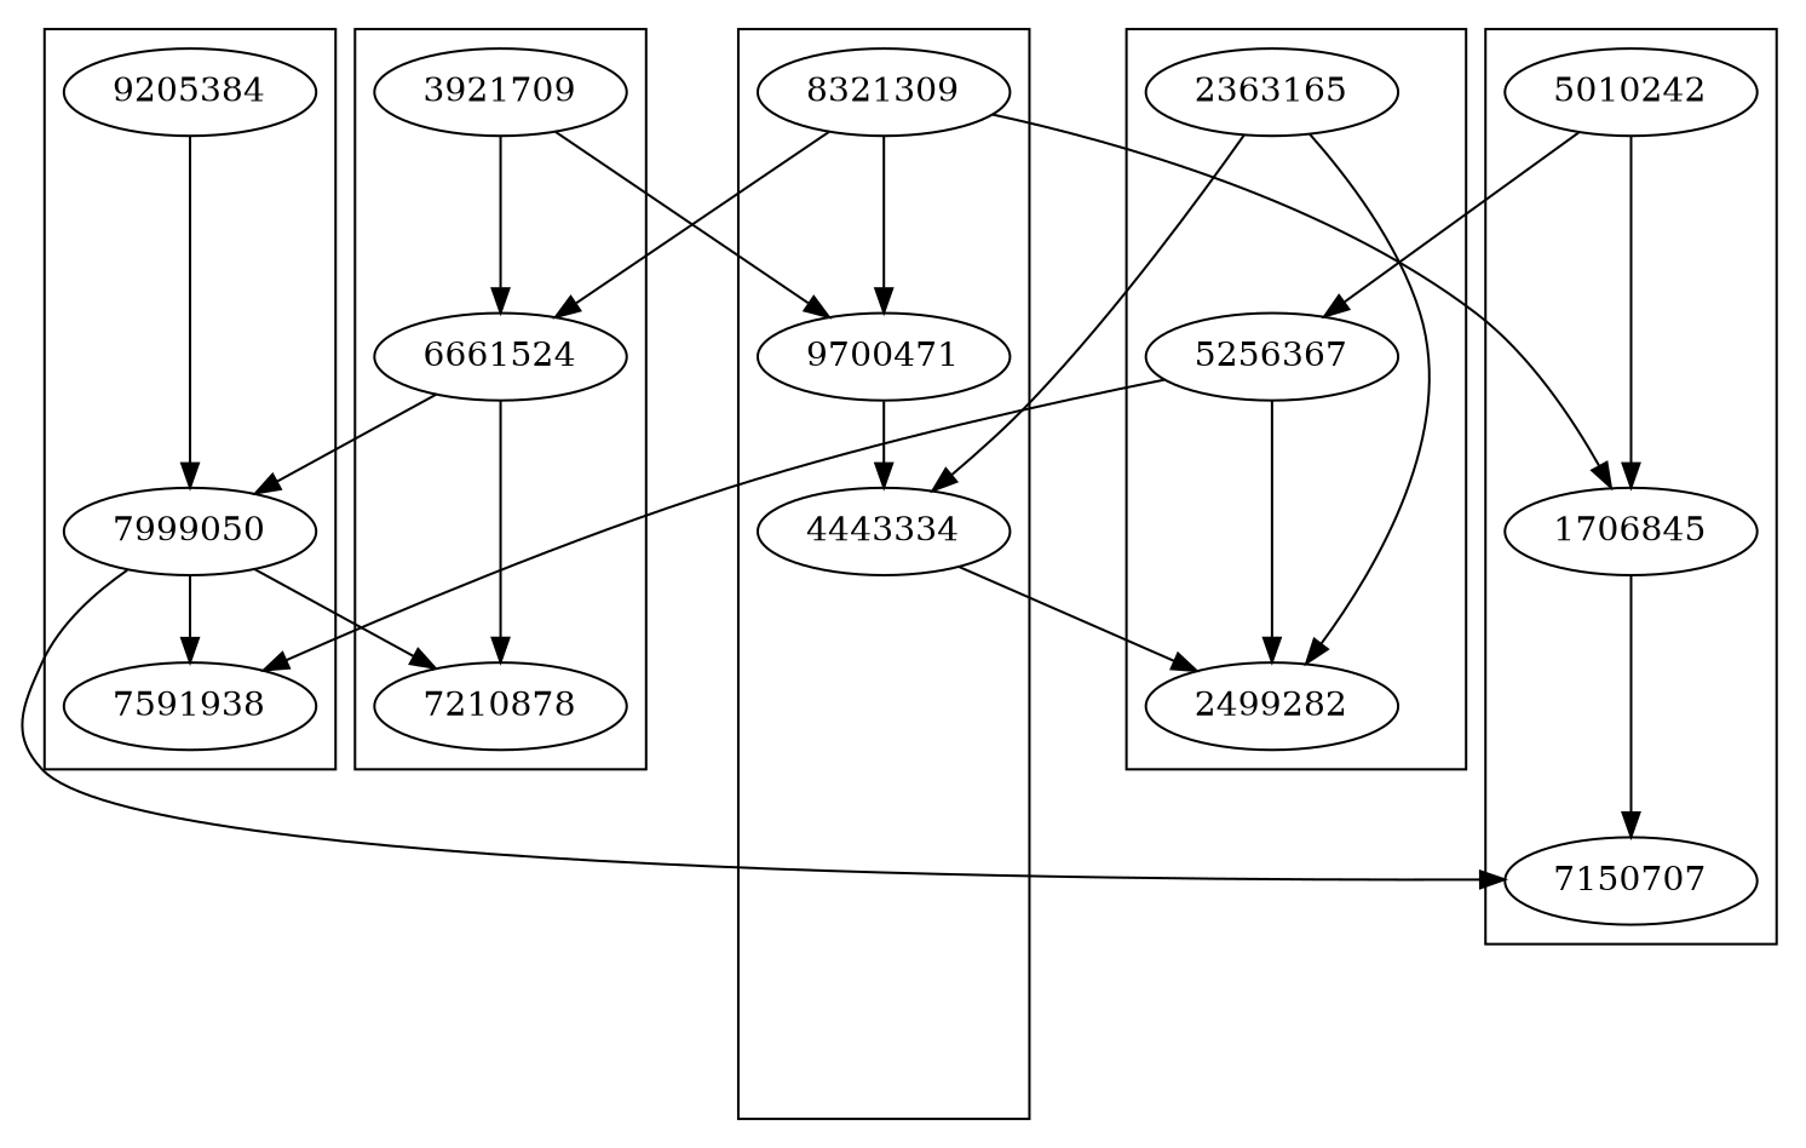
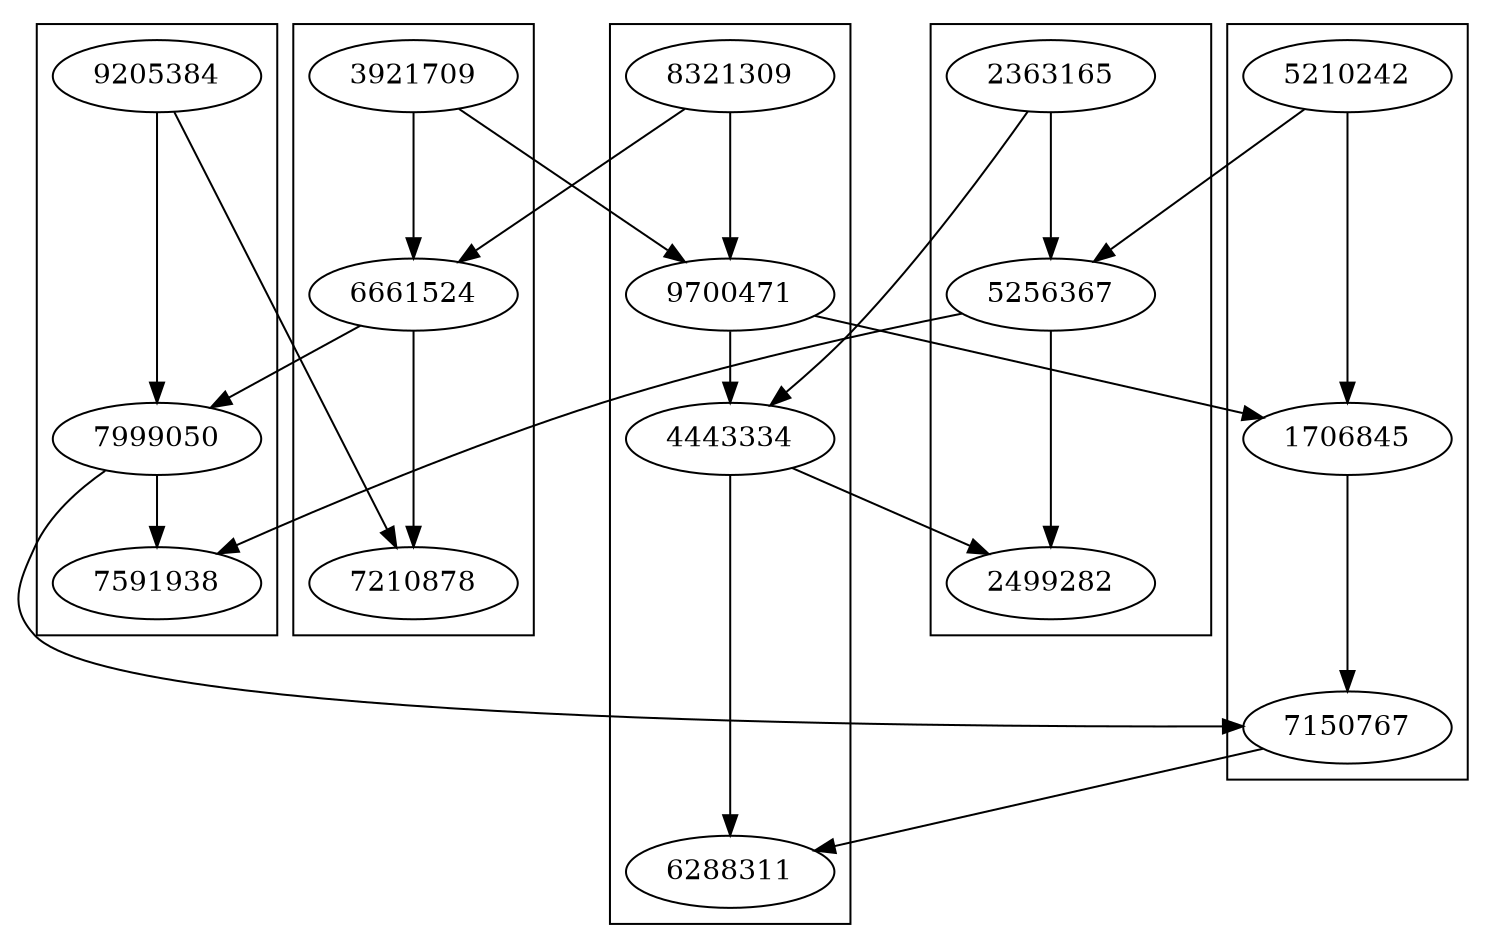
  digraph {
    newrank=true
    rankdir=TB
    9205384
    8321309
-   5010242
+   5010242 [label=5210242]
    2363165
    3921709
    7999050
    7591938
    9700471
    4443334
+   6288311
    1706845
-   7150767 [label=7150707]
+   7150767
    n13 [label=5256367]
    2499282
    6661524
    7210878
    subgraph sub_1 {
      rank=same
      9205384
      8321309
      5010242
      2363165
      3921709
    }
    subgraph cluster_2 {
      9205384
      7999050
      7591938
    }
    subgraph cluster_3 {
      8321309
      9700471
      4443334
+     6288311
    }
    subgraph cluster_4 {
      5010242
      1706845
      7150767
    }
    subgraph cluster_5 {
      2363165
      n13
      2499282
    }
    subgraph cluster_6 {
      3921709
      6661524
      7210878
    }
    9205384 -> 7999050 [minlen=2]
-   7999050 -> 7210878
+   9205384 -> 7210878
    8321309 -> 9700471 [minlen=2]
    8321309 -> 6661524
    5010242 -> 1706845 [minlen=2]
    5010242 -> n13
    2363165 -> 4443334
-   2363165 -> 2499282 [minlen=2]
+   2363165 -> n13 [minlen=2]
    3921709 -> 9700471
    3921709 -> 6661524 [minlen=2]
    7999050 -> 7591938 [minlen=1]
    7999050 -> 7150767
    9700471 -> 4443334 [minlen=1]
-   8321309 -> 1706845
+   9700471 -> 1706845
+   4443334 -> 6288311 [minlen=1]
    4443334 -> 2499282
    1706845 -> 7150767 [minlen=2]
+   7150767 -> 6288311
    n13 -> 7591938
    n13 -> 2499282 [minlen=1]
    6661524 -> 7999050
    6661524 -> 7210878 [minlen=2]
  }
